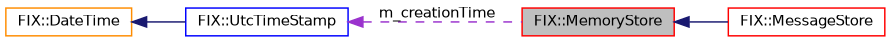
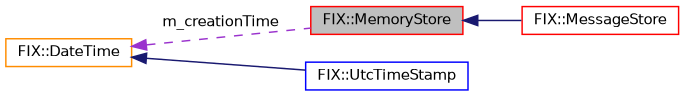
  digraph {
    rankdir=LR
    node [color=red fillcolor=white fontname=Helvetica fontsize=10 shape=record style=filled]
    edge [color=midnightblue dir=back fontname=Helvetica fontsize=10 labelfontname=Helvetica labelfontsize=10 style=solid]
    n1 [fillcolor=grey75 fontcolor=black height=0.2 label="FIX::MemoryStore" width=0.4]
    n2 [height=0.2 label="FIX::MessageStore" width=0.4]
    n3 [color=blue height=0.2 label="FIX::UtcTimeStamp" width=0.4]
    n4 [color=darkorange height=0.2 label="FIX::DateTime" width=0.4]
    n1 -> n2
-   n3 -> n1 [color=darkorchid3 label=" m_creationTime" style=dashed]
+   n4 -> n1 [color=darkorchid3 label=" m_creationTime" style=dashed]
    n4 -> n3
  }
